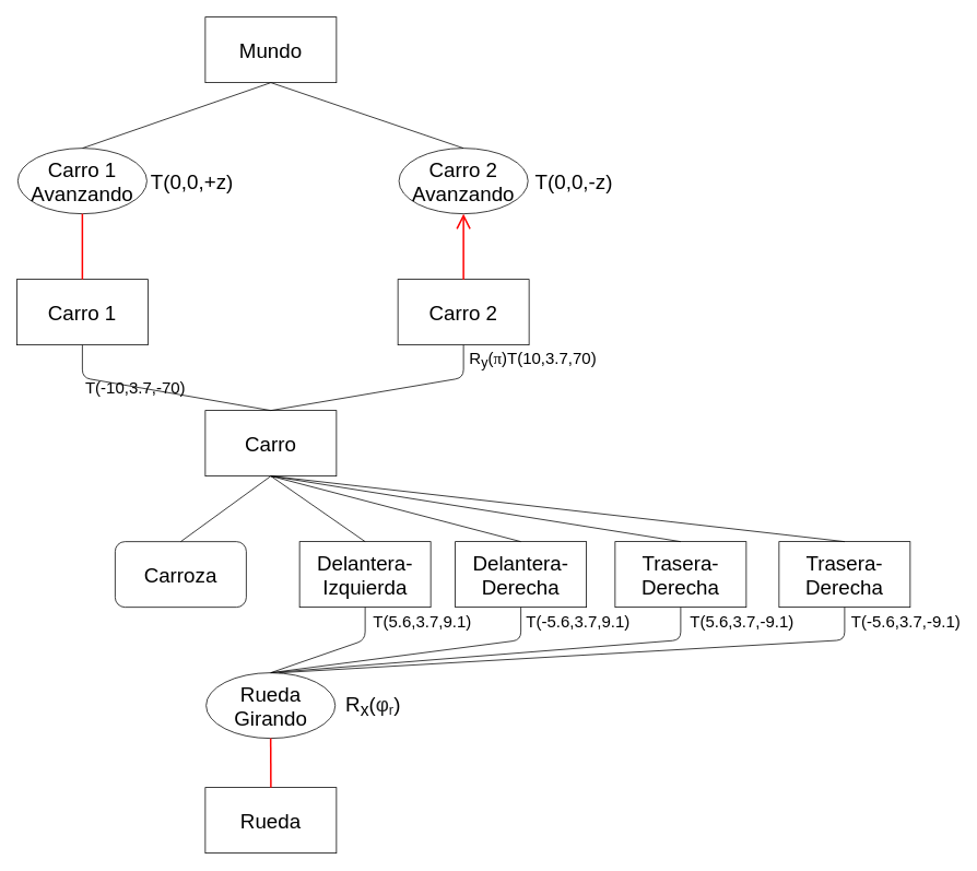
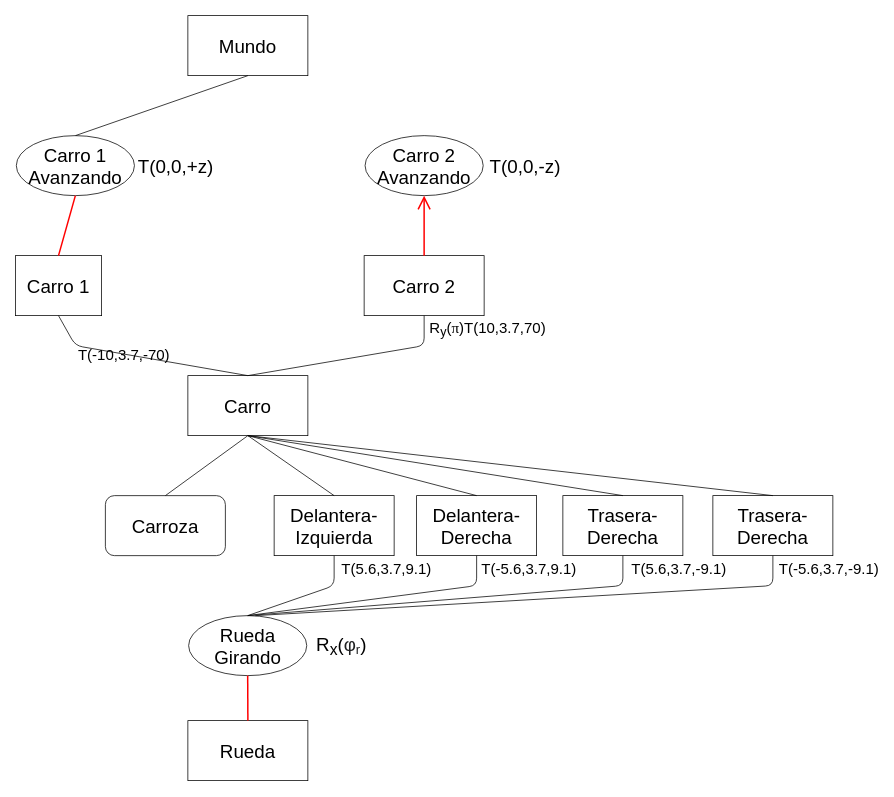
  <mxCell id="0" />
  <mxCell id="1" parent="0" />
  <mxCell id="2" value="Rueda" style="rounded=0;whiteSpace=wrap;html=1;hachureGap=4;pointerEvents=0;fontSize=25;" vertex="1" parent="1"><mxGeometry x="250" y="960" width="160" height="80" as="geometry" /></mxCell>
  <mxCell id="3" value="Rueda&lt;br&gt;Girando" style="ellipse;whiteSpace=wrap;html=1;hachureGap=4;pointerEvents=0;fontSize=25;" vertex="1" parent="1"><mxGeometry x="251" y="820" width="157.5" height="80" as="geometry" /></mxCell>
  <mxCell id="4" value="R&lt;sub&gt;x&lt;/sub&gt;(&lt;span style=&quot;color: rgb(32 , 33 , 34) ; font-family: sans-serif ; background-color: rgb(255 , 255 , 255)&quot;&gt;&lt;font style=&quot;font-size: 25px&quot;&gt;φ&lt;/font&gt;&lt;font style=&quot;font-size: 20.833px&quot;&gt;&lt;sub&gt;r&lt;/sub&gt;&lt;/font&gt;&lt;/span&gt;)" style="text;html=1;strokeColor=none;fillColor=none;align=center;verticalAlign=middle;whiteSpace=wrap;rounded=0;hachureGap=4;pointerEvents=0;fontSize=25;" vertex="1" parent="1"><mxGeometry x="435" y="850" width="40" height="20" as="geometry" /></mxCell>
  <mxCell id="5" value="Delantera-&lt;br&gt;Izquierda" style="rounded=0;whiteSpace=wrap;html=1;hachureGap=4;pointerEvents=0;fontSize=25;" vertex="1" parent="1"><mxGeometry x="365" y="660" width="160" height="80" as="geometry" /></mxCell>
  <mxCell id="6" value="Delantera-&lt;br&gt;Derecha" style="rounded=0;whiteSpace=wrap;html=1;hachureGap=4;pointerEvents=0;fontSize=25;" vertex="1" parent="1"><mxGeometry x="555" y="660" width="160" height="80" as="geometry" /></mxCell>
  <mxCell id="7" value="Trasera-&lt;br&gt;Derecha" style="rounded=0;whiteSpace=wrap;html=1;hachureGap=4;pointerEvents=0;fontSize=25;" vertex="1" parent="1"><mxGeometry x="750" y="660" width="160" height="80" as="geometry" /></mxCell>
  <mxCell id="8" value="Trasera-&lt;br&gt;Derecha" style="rounded=0;whiteSpace=wrap;html=1;hachureGap=4;pointerEvents=0;fontSize=25;" vertex="1" parent="1"><mxGeometry x="950" y="660" width="160" height="80" as="geometry" /></mxCell>
  <mxCell id="9" value="" style="endArrow=none;html=1;fontSize=25;startSize=14;endSize=14;sourcePerimeterSpacing=8;targetPerimeterSpacing=8;entryX=0.5;entryY=1;entryDx=0;entryDy=0;exitX=0.5;exitY=0;exitDx=0;exitDy=0;strokeColor=#FF0000;strokeWidth=2;" edge="1" parent="1" source="2" target="3"><mxGeometry width="50" height="50" relative="1" as="geometry"><mxPoint x="304.75" y="970" as="sourcePoint" /><mxPoint x="354.75" y="920" as="targetPoint" /></mxGeometry></mxCell>
  <mxCell id="10" value="" style="endArrow=none;html=1;fontSize=25;startSize=14;endSize=14;sourcePerimeterSpacing=8;targetPerimeterSpacing=8;entryX=0.5;entryY=1;entryDx=0;entryDy=0;exitX=0.5;exitY=0;exitDx=0;exitDy=0;" edge="1" parent="1" source="3" target="5"><mxGeometry width="50" height="50" relative="1" as="geometry"><mxPoint x="435" y="820" as="sourcePoint" /><mxPoint x="485" y="770" as="targetPoint" /><Array as="points"><mxPoint x="445" y="780" /></Array></mxGeometry></mxCell>
  <mxCell id="11" value="" style="endArrow=none;html=1;fontSize=25;startSize=14;endSize=14;sourcePerimeterSpacing=8;targetPerimeterSpacing=8;entryX=0.5;entryY=1;entryDx=0;entryDy=0;exitX=0.5;exitY=0;exitDx=0;exitDy=0;" edge="1" parent="1" source="3" target="7"><mxGeometry width="50" height="50" relative="1" as="geometry"><mxPoint x="780" y="840" as="sourcePoint" /><mxPoint x="830" y="790" as="targetPoint" /><Array as="points"><mxPoint x="830" y="780" /></Array></mxGeometry></mxCell>
  <mxCell id="12" value="" style="endArrow=none;html=1;fontSize=25;startSize=14;endSize=14;sourcePerimeterSpacing=8;targetPerimeterSpacing=8;entryX=0.5;entryY=1;entryDx=0;entryDy=0;exitX=0.5;exitY=0;exitDx=0;exitDy=0;" edge="1" parent="1" source="3" target="6"><mxGeometry width="50" height="50" relative="1" as="geometry"><mxPoint x="555" y="830" as="sourcePoint" /><mxPoint x="605" y="780" as="targetPoint" /><Array as="points"><mxPoint x="635" y="780" /></Array></mxGeometry></mxCell>
  <mxCell id="13" value="" style="endArrow=none;html=1;fontSize=25;startSize=14;endSize=14;sourcePerimeterSpacing=8;targetPerimeterSpacing=8;entryX=0.5;entryY=1;entryDx=0;entryDy=0;" edge="1" parent="1" target="8"><mxGeometry width="50" height="50" relative="1" as="geometry"><mxPoint x="340" y="820" as="sourcePoint" /><mxPoint x="1040" y="760" as="targetPoint" /><Array as="points"><mxPoint x="1030" y="780" /></Array></mxGeometry></mxCell>
  <mxCell id="14" value="&lt;font style=&quot;font-size: 20px&quot;&gt;T(5.6,3.7,9.1)&lt;/font&gt;" style="text;html=1;strokeColor=none;fillColor=none;align=center;verticalAlign=middle;whiteSpace=wrap;rounded=0;hachureGap=4;pointerEvents=0;fontSize=25;" vertex="1" parent="1"><mxGeometry x="450" y="740" width="130" height="30" as="geometry" /></mxCell>
  <mxCell id="15" value="&lt;font style=&quot;font-size: 20px&quot;&gt;T(-5.6,3.7,9.1)&lt;/font&gt;" style="text;html=1;strokeColor=none;fillColor=none;align=center;verticalAlign=middle;whiteSpace=wrap;rounded=0;hachureGap=4;pointerEvents=0;fontSize=25;" vertex="1" parent="1"><mxGeometry x="640" y="740" width="130" height="30" as="geometry" /></mxCell>
  <mxCell id="16" value="&lt;font style=&quot;font-size: 20px&quot;&gt;T(5.6,3.7,-9.1)&lt;/font&gt;" style="text;html=1;strokeColor=none;fillColor=none;align=center;verticalAlign=middle;whiteSpace=wrap;rounded=0;hachureGap=4;pointerEvents=0;fontSize=25;" vertex="1" parent="1"><mxGeometry x="840" y="740" width="130" height="30" as="geometry" /></mxCell>
  <mxCell id="17" value="&lt;font style=&quot;font-size: 20px&quot;&gt;T(-5.6,3.7,-9.1)&lt;/font&gt;" style="text;html=1;strokeColor=none;fillColor=none;align=center;verticalAlign=middle;whiteSpace=wrap;rounded=0;hachureGap=4;pointerEvents=0;fontSize=25;" vertex="1" parent="1"><mxGeometry x="1040" y="740" width="130" height="30" as="geometry" /></mxCell>
  <mxCell id="18" value="Carroza" style="whiteSpace=wrap;html=1;hachureGap=4;pointerEvents=0;fontSize=25;rounded=1;" vertex="1" parent="1"><mxGeometry x="140" y="660" width="160" height="80" as="geometry" /></mxCell>
  <mxCell id="19" value="Carro" style="rounded=0;whiteSpace=wrap;html=1;hachureGap=4;pointerEvents=0;fontSize=25;" vertex="1" parent="1"><mxGeometry x="250" y="500" width="160" height="80" as="geometry" /></mxCell>
  <mxCell id="20" value="" style="endArrow=none;html=1;fontSize=25;startSize=14;endSize=14;sourcePerimeterSpacing=8;targetPerimeterSpacing=8;entryX=0.5;entryY=1;entryDx=0;entryDy=0;exitX=0.5;exitY=0;exitDx=0;exitDy=0;" edge="1" parent="1" source="18" target="19"><mxGeometry width="50" height="50" relative="1" as="geometry"><mxPoint x="190" y="640" as="sourcePoint" /><mxPoint x="240" y="590" as="targetPoint" /></mxGeometry></mxCell>
  <mxCell id="21" value="" style="endArrow=none;html=1;fontSize=25;startSize=14;endSize=14;sourcePerimeterSpacing=8;targetPerimeterSpacing=8;entryX=0.5;entryY=1;entryDx=0;entryDy=0;exitX=0.5;exitY=0;exitDx=0;exitDy=0;" edge="1" parent="1" source="5" target="19"><mxGeometry width="50" height="50" relative="1" as="geometry"><mxPoint x="400" y="650" as="sourcePoint" /><mxPoint x="450" y="600" as="targetPoint" /></mxGeometry></mxCell>
  <mxCell id="22" value="" style="endArrow=none;html=1;fontSize=25;startSize=14;endSize=14;sourcePerimeterSpacing=8;targetPerimeterSpacing=8;exitX=0.5;exitY=0;exitDx=0;exitDy=0;entryX=0.5;entryY=1;entryDx=0;entryDy=0;" edge="1" parent="1" source="8" target="19"><mxGeometry width="50" height="50" relative="1" as="geometry"><mxPoint x="1005" y="630" as="sourcePoint" /><mxPoint x="1055" y="580" as="targetPoint" /></mxGeometry></mxCell>
  <mxCell id="23" value="" style="endArrow=none;html=1;fontSize=25;startSize=14;endSize=14;sourcePerimeterSpacing=8;targetPerimeterSpacing=8;exitX=0.5;exitY=0;exitDx=0;exitDy=0;entryX=0.5;entryY=1;entryDx=0;entryDy=0;" edge="1" parent="1" source="7" target="19"><mxGeometry width="50" height="50" relative="1" as="geometry"><mxPoint x="790" y="640" as="sourcePoint" /><mxPoint x="840" y="590" as="targetPoint" /></mxGeometry></mxCell>
  <mxCell id="24" value="" style="endArrow=none;html=1;fontSize=25;startSize=14;endSize=14;sourcePerimeterSpacing=8;targetPerimeterSpacing=8;exitX=0.5;exitY=0;exitDx=0;exitDy=0;entryX=0.5;entryY=1;entryDx=0;entryDy=0;" edge="1" parent="1" source="6" target="19"><mxGeometry width="50" height="50" relative="1" as="geometry"><mxPoint x="665" y="620" as="sourcePoint" /><mxPoint x="715" y="570" as="targetPoint" /></mxGeometry></mxCell>
- <mxCell id="25" value="Carro 1" style="rounded=0;whiteSpace=wrap;html=1;hachureGap=4;pointerEvents=0;fontSize=25;" vertex="1" parent="1"><mxGeometry x="20" y="340" width="160" height="80" as="geometry" /></mxCell>
+ <mxCell id="25" value="Carro 1" style="rounded=0;whiteSpace=wrap;html=1;hachureGap=4;pointerEvents=0;fontSize=25;" vertex="1" parent="1"><mxGeometry x="20" y="340" width="115" height="80" as="geometry" /></mxCell>
  <mxCell id="26" value="" style="endArrow=none;html=1;fontSize=25;startSize=14;endSize=14;sourcePerimeterSpacing=8;targetPerimeterSpacing=8;exitX=0.5;exitY=0;exitDx=0;exitDy=0;entryX=0.5;entryY=1;entryDx=0;entryDy=0;" edge="1" parent="1" source="19" target="25"><mxGeometry width="50" height="50" relative="1" as="geometry"><mxPoint x="350" y="490" as="sourcePoint" /><mxPoint x="400" y="440" as="targetPoint" /><Array as="points"><mxPoint x="100" y="460" /></Array></mxGeometry></mxCell>
  <mxCell id="27" value="Carro 2" style="rounded=0;whiteSpace=wrap;html=1;hachureGap=4;pointerEvents=0;fontSize=25;" vertex="1" parent="1"><mxGeometry x="485" y="340" width="160" height="80" as="geometry" /></mxCell>
  <mxCell id="28" value="" style="endArrow=none;html=1;fontSize=25;startSize=14;endSize=14;sourcePerimeterSpacing=8;targetPerimeterSpacing=8;entryX=0.5;entryY=1;entryDx=0;entryDy=0;exitX=0.5;exitY=0;exitDx=0;exitDy=0;" edge="1" parent="1" source="19" target="27"><mxGeometry width="50" height="50" relative="1" as="geometry"><mxPoint x="400" y="450" as="sourcePoint" /><mxPoint x="450" y="400" as="targetPoint" /><Array as="points"><mxPoint x="565" y="460" /></Array></mxGeometry></mxCell>
  <mxCell id="29" value="&lt;font style=&quot;font-size: 20px&quot;&gt;T(-10,3.7,-70)&lt;/font&gt;" style="text;html=1;strokeColor=none;fillColor=none;align=center;verticalAlign=middle;whiteSpace=wrap;rounded=0;hachureGap=4;pointerEvents=0;fontSize=25;" vertex="1" parent="1"><mxGeometry x="100" y="455" width="130" height="30" as="geometry" /></mxCell>
  <mxCell id="30" value="&lt;font style=&quot;font-size: 20px&quot;&gt;R&lt;span&gt;&lt;sub&gt;y&lt;/sub&gt;&lt;/span&gt;(&lt;span style=&quot;font-family: &amp;#34;linux libertine&amp;#34; , &amp;#34;georgia&amp;#34; , &amp;#34;times&amp;#34; , serif&quot;&gt;π&lt;/span&gt;)&lt;span&gt;T(10,3.7,70)&lt;/span&gt;&lt;/font&gt;" style="text;html=1;strokeColor=none;fillColor=none;align=center;verticalAlign=middle;whiteSpace=wrap;rounded=0;hachureGap=4;pointerEvents=0;fontSize=25;" vertex="1" parent="1"><mxGeometry x="570" y="420" width="160" height="30" as="geometry" /></mxCell>
  <mxCell id="31" value="Carro 1&lt;br&gt;Avanzando" style="ellipse;whiteSpace=wrap;html=1;hachureGap=4;pointerEvents=0;fontSize=25;" vertex="1" parent="1"><mxGeometry x="21.25" y="180" width="157.5" height="80" as="geometry" /></mxCell>
  <mxCell id="32" value="Carro 2&lt;br&gt;Avanzando" style="ellipse;whiteSpace=wrap;html=1;hachureGap=4;pointerEvents=0;fontSize=25;" vertex="1" parent="1"><mxGeometry x="486.25" y="180" width="157.5" height="80" as="geometry" /></mxCell>
  <mxCell id="33" value="" style="endArrow=none;html=1;fontSize=25;startSize=14;endSize=14;sourcePerimeterSpacing=8;targetPerimeterSpacing=8;exitX=0.5;exitY=0;exitDx=0;exitDy=0;entryX=0.5;entryY=1;entryDx=0;entryDy=0;fillColor=#f8cecc;strokeColor=#FF0000;strokeWidth=2;" edge="1" parent="1" source="25" target="31"><mxGeometry width="50" height="50" relative="1" as="geometry"><mxPoint x="160" y="310" as="sourcePoint" /><mxPoint x="210" y="260" as="targetPoint" /></mxGeometry></mxCell>
  <mxCell id="34" value="" style="endArrow=open;html=1;fontSize=25;startSize=14;endSize=14;sourcePerimeterSpacing=8;targetPerimeterSpacing=8;exitX=0.5;exitY=0;exitDx=0;exitDy=0;entryX=0.5;entryY=1;entryDx=0;entryDy=0;strokeColor=#FF0000;strokeWidth=2;" edge="1" parent="1" source="27" target="32"><mxGeometry width="50" height="50" relative="1" as="geometry"><mxPoint x="680" y="290" as="sourcePoint" /><mxPoint x="730" y="240" as="targetPoint" /></mxGeometry></mxCell>
  <mxCell id="35" value="T(0,0,+z)" style="text;html=1;strokeColor=none;fillColor=none;align=center;verticalAlign=middle;whiteSpace=wrap;rounded=0;hachureGap=4;pointerEvents=0;fontSize=25;" vertex="1" parent="1"><mxGeometry x="178.75" y="210" width="110" height="20" as="geometry" /></mxCell>
  <mxCell id="36" value="T(0,0,-z)" style="text;html=1;strokeColor=none;fillColor=none;align=center;verticalAlign=middle;whiteSpace=wrap;rounded=0;hachureGap=4;pointerEvents=0;fontSize=25;" vertex="1" parent="1"><mxGeometry x="645" y="210" width="110" height="20" as="geometry" /></mxCell>
  <mxCell id="37" value="Mundo" style="rounded=0;whiteSpace=wrap;html=1;hachureGap=4;pointerEvents=0;fontSize=25;" vertex="1" parent="1"><mxGeometry x="250" y="20" width="160" height="80" as="geometry" /></mxCell>
  <mxCell id="38" value="" style="endArrow=none;html=1;fontSize=25;startSize=14;endSize=14;sourcePerimeterSpacing=8;targetPerimeterSpacing=8;entryX=0.5;entryY=1;entryDx=0;entryDy=0;exitX=0.5;exitY=0;exitDx=0;exitDy=0;" edge="1" parent="1" source="31" target="37"><mxGeometry width="50" height="50" relative="1" as="geometry"><mxPoint x="260" y="190" as="sourcePoint" /><mxPoint x="310" y="140" as="targetPoint" /></mxGeometry></mxCell>
- <mxCell id="39" value="" style="endArrow=none;html=1;fontSize=25;startSize=14;endSize=14;sourcePerimeterSpacing=8;targetPerimeterSpacing=8;entryX=0.5;entryY=1;entryDx=0;entryDy=0;exitX=0.5;exitY=0;exitDx=0;exitDy=0;" edge="1" parent="1" source="32" target="37"><mxGeometry width="50" height="50" relative="1" as="geometry"><mxPoint x="560" y="200" as="sourcePoint" /><mxPoint x="610" y="150" as="targetPoint" /></mxGeometry></mxCell>
